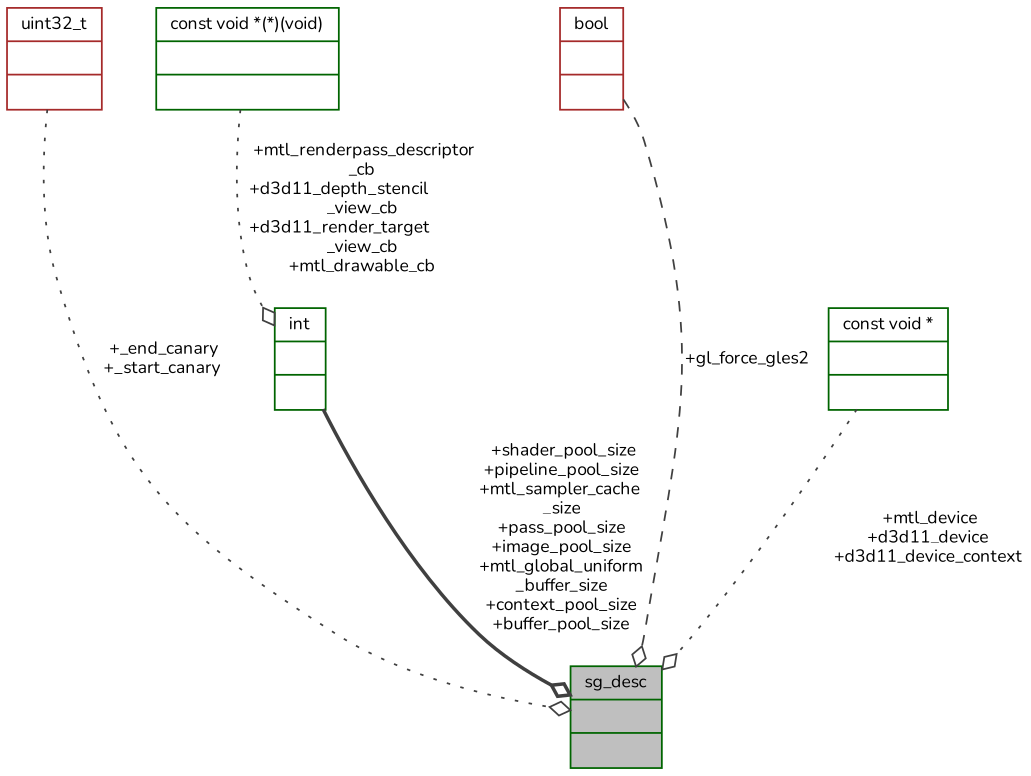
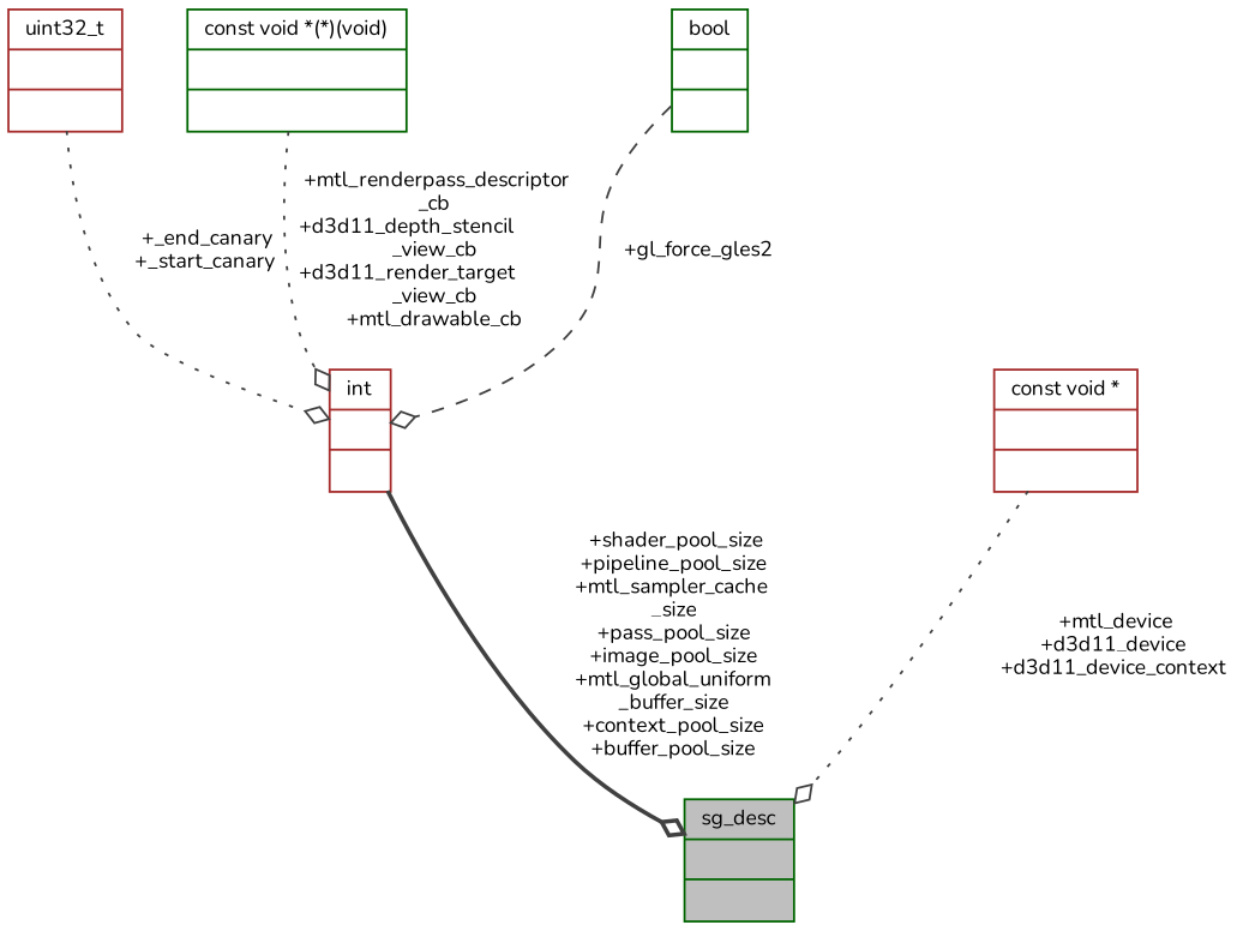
  digraph {
    fontname=Nunito
    node [color=darkgreen fontname=Nunito fontsize=10 shape=record]
    edge [arrowhead=odiamond color=grey25 fontname=Nunito fontsize=10 labelfontname=Helvetica labelfontsize=10 style=dotted]
    n1 [fillcolor=grey75 fontcolor=black height=0.2 label="{sg_desc\n||}" style=filled width=0.4]
    n2 [height=0.2 label="{const void *(*)(void)\n||}" width=0.4]
-   n3 [height=0.2 label="{int\n||}" width=0.4]
-   n4 [height=0.2 label="{const void *\n||}" width=0.4]
+   n3 [color=brown height=0.2 label="{int\n||}" width=0.4]
+   n4 [color=brown height=0.2 label="{const void *\n||}" width=0.4]
    n5 [color=brown height=0.2 label="{uint32_t\n||}" width=0.4]
-   n6 [color=brown height=0.2 label="{bool\n||}" width=0.4]
+   n6 [height=0.2 label="{bool\n||}" width=0.4]
    n2 -> n3 [label=" +mtl_renderpass_descriptor\l_cb\n+d3d11_depth_stencil\l_view_cb\n+d3d11_render_target\l_view_cb\n+mtl_drawable_cb"]
    n3 -> n1 [label=" +shader_pool_size\n+pipeline_pool_size\n+mtl_sampler_cache\l_size\n+pass_pool_size\n+image_pool_size\n+mtl_global_uniform\l_buffer_size\n+context_pool_size\n+buffer_pool_size" style=bold]
    n4 -> n1 [label=" +mtl_device\n+d3d11_device\n+d3d11_device_context"]
-   n5 -> n1 [label=" +_end_canary\n+_start_canary"]
-   n6 -> n1 [label=" +gl_force_gles2" style=dashed]
+   n5 -> n3 [label=" +_end_canary\n+_start_canary"]
+   n6 -> n3 [label=" +gl_force_gles2" style=dashed]
  }
